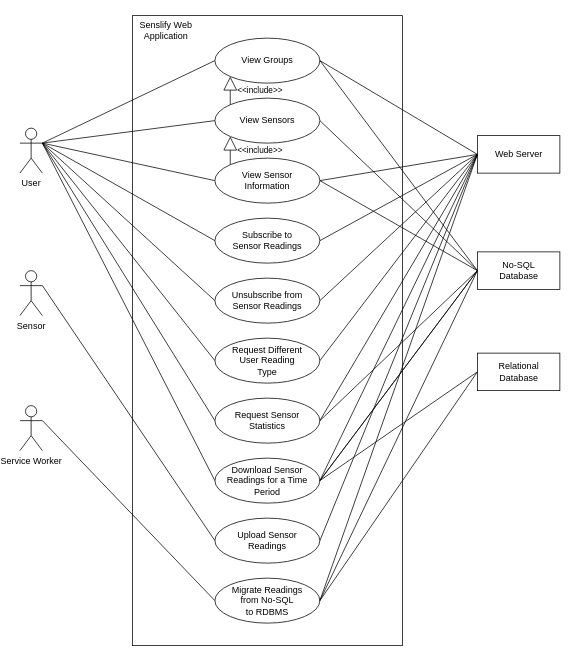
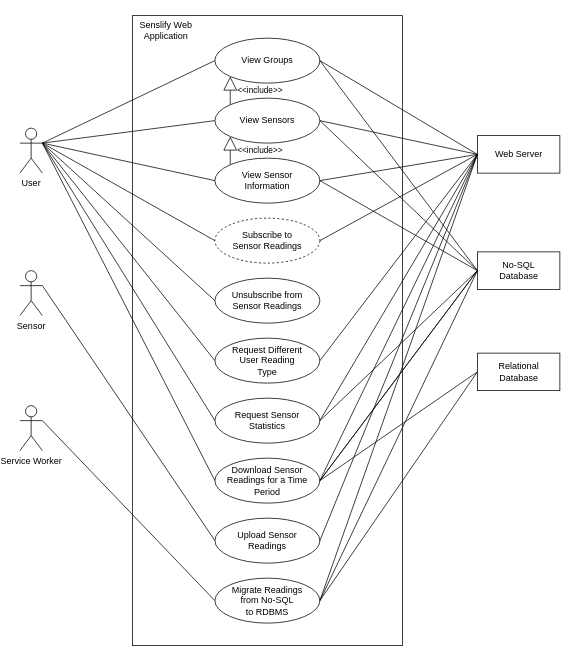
  <mxCell id="0" />
  <mxCell id="1" parent="0" />
  <mxCell id="2" value="" style="rounded=0;whiteSpace=wrap;html=1;" parent="1" vertex="1"><mxGeometry x="170" y="20" width="360" height="840" as="geometry" /></mxCell>
  <mxCell id="3" value="View Groups" style="ellipse;whiteSpace=wrap;html=1;" parent="1" vertex="1"><mxGeometry x="280" y="50" width="140" height="60" as="geometry" /></mxCell>
  <mxCell id="4" value="View Sensors" style="ellipse;whiteSpace=wrap;html=1;" parent="1" vertex="1"><mxGeometry x="280" y="130" width="140" height="60" as="geometry" /></mxCell>
  <mxCell id="5" value="&lt;div&gt;View Sensor&lt;/div&gt;&lt;div&gt;Information&lt;br&gt;&lt;/div&gt;" style="ellipse;whiteSpace=wrap;html=1;" parent="1" vertex="1"><mxGeometry x="280" y="210" width="140" height="60" as="geometry" /></mxCell>
  <mxCell id="6" value="&lt;div&gt;Upload Sensor&lt;/div&gt;&lt;div&gt;Readings&lt;br&gt;&lt;/div&gt;" style="ellipse;whiteSpace=wrap;html=1;" parent="1" vertex="1"><mxGeometry x="280" y="690" width="140" height="60" as="geometry" /></mxCell>
- <mxCell id="7" value="&lt;div&gt;Subscribe to &lt;br&gt;&lt;/div&gt;&lt;div&gt;Sensor Readings&lt;br&gt;&lt;/div&gt;" style="ellipse;whiteSpace=wrap;html=1;" parent="1" vertex="1"><mxGeometry x="280" y="290" width="140" height="60" as="geometry" /></mxCell>
+ <mxCell id="7" value="&lt;div&gt;Subscribe to &lt;br&gt;&lt;/div&gt;&lt;div&gt;Sensor Readings&lt;br&gt;&lt;/div&gt;" style="ellipse;whiteSpace=wrap;html=1;dashed=1;" parent="1" vertex="1"><mxGeometry x="280" y="290" width="140" height="60" as="geometry" /></mxCell>
  <mxCell id="8" value="&lt;div&gt;Unsubscribe from&lt;/div&gt;&lt;div&gt;Sensor Readings&lt;br&gt;&lt;/div&gt;" style="ellipse;whiteSpace=wrap;html=1;" parent="1" vertex="1"><mxGeometry x="280" y="370" width="140" height="60" as="geometry" /></mxCell>
  <mxCell id="9" value="&lt;div&gt;Request Sensor&lt;/div&gt;&lt;div&gt;Statistics&lt;br&gt;&lt;/div&gt;" style="ellipse;whiteSpace=wrap;html=1;" parent="1" vertex="1"><mxGeometry x="280" y="530" width="140" height="60" as="geometry" /></mxCell>
  <mxCell id="10" value="&lt;div&gt;Download Sensor &lt;br&gt;&lt;/div&gt;&lt;div&gt;Readings for a Time&lt;/div&gt;&lt;div&gt;Period&lt;br&gt;&lt;/div&gt;" style="ellipse;whiteSpace=wrap;html=1;" parent="1" vertex="1"><mxGeometry x="280" y="610" width="140" height="60" as="geometry" /></mxCell>
  <mxCell id="11" value="User" style="shape=umlActor;verticalLabelPosition=bottom;verticalAlign=top;html=1;" parent="1" vertex="1"><mxGeometry x="20" y="170" width="30" height="60" as="geometry" /></mxCell>
  <mxCell id="12" value="Sensor" style="shape=umlActor;verticalLabelPosition=bottom;verticalAlign=top;html=1;" parent="1" vertex="1"><mxGeometry x="20" y="360" width="30" height="60" as="geometry" /></mxCell>
  <mxCell id="13" value="Web Server" style="html=1;" parent="1" vertex="1"><mxGeometry x="630" y="180" width="110" height="50" as="geometry" /></mxCell>
  <mxCell id="14" value="No-SQL&lt;br&gt;Database" style="html=1;" parent="1" vertex="1"><mxGeometry x="630" y="335" width="110" height="50" as="geometry" /></mxCell>
  <mxCell id="15" value="&lt;div&gt;Relational&lt;/div&gt;&lt;div&gt;Database&lt;br&gt;&lt;/div&gt;" style="html=1;" parent="1" vertex="1"><mxGeometry x="630" y="470" width="110" height="50" as="geometry" /></mxCell>
  <mxCell id="16" value="Service Worker" style="shape=umlActor;verticalLabelPosition=bottom;verticalAlign=top;html=1;" parent="1" vertex="1"><mxGeometry x="20" y="540" width="30" height="60" as="geometry" /></mxCell>
  <mxCell id="17" value="&lt;div&gt;Migrate Readings&lt;/div&gt;&lt;div&gt;from No-SQL&lt;/div&gt;&lt;div&gt;to RDBMS&lt;br&gt;&lt;/div&gt;" style="ellipse;whiteSpace=wrap;html=1;" parent="1" vertex="1"><mxGeometry x="280" y="770" width="140" height="60" as="geometry" /></mxCell>
  <mxCell id="18" value="" style="endArrow=none;endFill=0;endSize=12;html=1;exitX=1;exitY=0.333;exitDx=0;exitDy=0;exitPerimeter=0;entryX=0;entryY=0.5;entryDx=0;entryDy=0;" parent="1" source="11" target="3" edge="1"><mxGeometry width="160" relative="1" as="geometry"><mxPoint x="290" y="490" as="sourcePoint" /><mxPoint x="450" y="490" as="targetPoint" /></mxGeometry></mxCell>
  <mxCell id="19" value="" style="endArrow=none;endFill=0;endSize=12;html=1;exitX=1;exitY=0.333;exitDx=0;exitDy=0;exitPerimeter=0;entryX=0;entryY=0.5;entryDx=0;entryDy=0;" parent="1" source="11" target="4" edge="1"><mxGeometry width="160" relative="1" as="geometry"><mxPoint x="60" y="200" as="sourcePoint" /><mxPoint x="290" y="90" as="targetPoint" /></mxGeometry></mxCell>
  <mxCell id="20" value="" style="endArrow=none;endFill=0;endSize=12;html=1;exitX=1;exitY=0.333;exitDx=0;exitDy=0;exitPerimeter=0;entryX=0;entryY=0.5;entryDx=0;entryDy=0;" parent="1" source="11" target="5" edge="1"><mxGeometry width="160" relative="1" as="geometry"><mxPoint x="60" y="200" as="sourcePoint" /><mxPoint x="290" y="170" as="targetPoint" /></mxGeometry></mxCell>
  <mxCell id="21" value="" style="endArrow=none;endFill=0;endSize=12;html=1;exitX=1;exitY=0.333;exitDx=0;exitDy=0;exitPerimeter=0;entryX=0;entryY=0.5;entryDx=0;entryDy=0;" parent="1" source="11" target="7" edge="1"><mxGeometry width="160" relative="1" as="geometry"><mxPoint x="70" y="210" as="sourcePoint" /><mxPoint x="300" y="180" as="targetPoint" /></mxGeometry></mxCell>
  <mxCell id="22" value="" style="endArrow=none;endFill=0;endSize=12;html=1;exitX=1;exitY=0.333;exitDx=0;exitDy=0;exitPerimeter=0;entryX=0;entryY=0.5;entryDx=0;entryDy=0;" parent="1" source="11" target="8" edge="1"><mxGeometry width="160" relative="1" as="geometry"><mxPoint x="80" y="220" as="sourcePoint" /><mxPoint x="310" y="190" as="targetPoint" /></mxGeometry></mxCell>
  <mxCell id="23" value="" style="endArrow=none;endFill=0;endSize=12;html=1;exitX=1;exitY=0.333;exitDx=0;exitDy=0;exitPerimeter=0;entryX=0;entryY=0.5;entryDx=0;entryDy=0;" parent="1" source="12" target="6" edge="1"><mxGeometry width="160" relative="1" as="geometry"><mxPoint x="90" y="230" as="sourcePoint" /><mxPoint x="320" y="200" as="targetPoint" /></mxGeometry></mxCell>
  <mxCell id="24" value="" style="endArrow=none;endFill=0;endSize=12;html=1;exitX=1;exitY=0.333;exitDx=0;exitDy=0;exitPerimeter=0;entryX=0;entryY=0.5;entryDx=0;entryDy=0;" parent="1" source="16" target="17" edge="1"><mxGeometry width="160" relative="1" as="geometry"><mxPoint x="100" y="240" as="sourcePoint" /><mxPoint x="330" y="210" as="targetPoint" /></mxGeometry></mxCell>
  <mxCell id="25" value="" style="endArrow=none;endFill=0;endSize=12;html=1;exitX=1;exitY=0.333;exitDx=0;exitDy=0;exitPerimeter=0;entryX=0;entryY=0.5;entryDx=0;entryDy=0;" parent="1" source="11" target="9" edge="1"><mxGeometry width="160" relative="1" as="geometry"><mxPoint x="110" y="250" as="sourcePoint" /><mxPoint x="340" y="220" as="targetPoint" /></mxGeometry></mxCell>
  <mxCell id="26" value="" style="endArrow=none;endFill=0;endSize=12;html=1;exitX=1;exitY=0.5;exitDx=0;exitDy=0;entryX=0;entryY=0.5;entryDx=0;entryDy=0;" parent="1" source="3" target="13" edge="1"><mxGeometry width="160" relative="1" as="geometry"><mxPoint x="290" y="490" as="sourcePoint" /><mxPoint x="450" y="490" as="targetPoint" /></mxGeometry></mxCell>
+ <mxCell id="27" value="" style="endArrow=none;endFill=0;endSize=12;html=1;exitX=1;exitY=0.5;exitDx=0;exitDy=0;entryX=0;entryY=0.5;entryDx=0;entryDy=0;" parent="1" source="4" target="13" edge="1"><mxGeometry width="160" relative="1" as="geometry"><mxPoint x="130" y="270" as="sourcePoint" /><mxPoint x="360" y="240" as="targetPoint" /></mxGeometry></mxCell>
  <mxCell id="28" value="" style="endArrow=none;endFill=0;endSize=12;html=1;exitX=1;exitY=0.5;exitDx=0;exitDy=0;entryX=0;entryY=0.5;entryDx=0;entryDy=0;" parent="1" source="5" target="13" edge="1"><mxGeometry width="160" relative="1" as="geometry"><mxPoint x="140" y="280" as="sourcePoint" /><mxPoint x="370" y="250" as="targetPoint" /></mxGeometry></mxCell>
  <mxCell id="29" value="" style="endArrow=none;endFill=0;endSize=12;html=1;exitX=1;exitY=0.5;exitDx=0;exitDy=0;entryX=0;entryY=0.5;entryDx=0;entryDy=0;" parent="1" source="7" target="13" edge="1"><mxGeometry width="160" relative="1" as="geometry"><mxPoint x="150" y="290" as="sourcePoint" /><mxPoint x="610" y="290" as="targetPoint" /></mxGeometry></mxCell>
- <mxCell id="30" value="" style="endArrow=none;endFill=0;endSize=12;html=1;exitX=1;exitY=0.5;exitDx=0;exitDy=0;entryX=0;entryY=0.5;entryDx=0;entryDy=0;" parent="1" source="8" target="13" edge="1"><mxGeometry width="160" relative="1" as="geometry"><mxPoint x="160" y="300" as="sourcePoint" /><mxPoint x="390" y="270" as="targetPoint" /></mxGeometry></mxCell>
  <mxCell id="31" value="" style="endArrow=none;endFill=0;endSize=12;html=1;exitX=1;exitY=0.5;exitDx=0;exitDy=0;entryX=0;entryY=0.5;entryDx=0;entryDy=0;" parent="1" source="9" target="13" edge="1"><mxGeometry width="160" relative="1" as="geometry"><mxPoint x="170" y="310" as="sourcePoint" /><mxPoint x="400" y="280" as="targetPoint" /></mxGeometry></mxCell>
  <mxCell id="32" value="" style="endArrow=none;endFill=0;endSize=12;html=1;entryX=0;entryY=0.5;entryDx=0;entryDy=0;exitX=1;exitY=0.5;exitDx=0;exitDy=0;" parent="1" source="10" target="13" edge="1"><mxGeometry width="160" relative="1" as="geometry"><mxPoint x="180" y="320" as="sourcePoint" /><mxPoint x="410" y="290" as="targetPoint" /></mxGeometry></mxCell>
  <mxCell id="33" value="" style="endArrow=none;endFill=0;endSize=12;html=1;exitX=1;exitY=0.333;exitDx=0;exitDy=0;exitPerimeter=0;entryX=0;entryY=0.5;entryDx=0;entryDy=0;" parent="1" source="11" target="10" edge="1"><mxGeometry width="160" relative="1" as="geometry"><mxPoint x="190" y="330" as="sourcePoint" /><mxPoint x="290" y="560" as="targetPoint" /></mxGeometry></mxCell>
  <mxCell id="34" value="" style="endArrow=none;endFill=0;endSize=12;html=1;exitX=1;exitY=0.5;exitDx=0;exitDy=0;entryX=0;entryY=0.5;entryDx=0;entryDy=0;" parent="1" source="6" target="13" edge="1"><mxGeometry width="160" relative="1" as="geometry"><mxPoint x="200" y="340" as="sourcePoint" /><mxPoint x="430" y="310" as="targetPoint" /></mxGeometry></mxCell>
  <mxCell id="35" value="" style="endArrow=none;endFill=0;endSize=12;html=1;exitX=1;exitY=0.5;exitDx=0;exitDy=0;entryX=0;entryY=0.5;entryDx=0;entryDy=0;" parent="1" source="17" target="13" edge="1"><mxGeometry width="160" relative="1" as="geometry"><mxPoint x="210" y="350" as="sourcePoint" /><mxPoint x="440" y="320" as="targetPoint" /></mxGeometry></mxCell>
  <mxCell id="36" value="&amp;lt;&amp;lt;include&amp;gt;&amp;gt;" style="endArrow=block;endSize=16;endFill=0;html=1;entryX=0;entryY=1;entryDx=0;entryDy=0;exitX=0;exitY=0;exitDx=0;exitDy=0;" parent="1" source="4" target="3" edge="1"><mxGeometry x="0.005" y="-39" width="160" relative="1" as="geometry"><mxPoint x="301" y="140" as="sourcePoint" /><mxPoint x="450" y="490" as="targetPoint" /><mxPoint as="offset" /></mxGeometry></mxCell>
  <mxCell id="37" value="&amp;lt;&amp;lt;include&amp;gt;&amp;gt;" style="endArrow=block;endSize=16;endFill=0;html=1;entryX=0;entryY=1;entryDx=0;entryDy=0;" parent="1" target="4" edge="1"><mxGeometry x="0.005" y="-39" width="160" relative="1" as="geometry"><mxPoint x="300.5" y="218.79" as="sourcePoint" /><mxPoint x="300.003" y="180.003" as="targetPoint" /><mxPoint as="offset" /></mxGeometry></mxCell>
  <mxCell id="38" value="" style="endArrow=none;endFill=0;endSize=12;html=1;exitX=1;exitY=0.5;exitDx=0;exitDy=0;entryX=0;entryY=0.5;entryDx=0;entryDy=0;" parent="1" source="3" target="14" edge="1"><mxGeometry width="160" relative="1" as="geometry"><mxPoint x="430" y="90" as="sourcePoint" /><mxPoint x="640" y="215" as="targetPoint" /></mxGeometry></mxCell>
  <mxCell id="39" value="" style="endArrow=none;endFill=0;endSize=12;html=1;entryX=0;entryY=0.5;entryDx=0;entryDy=0;exitX=1;exitY=0.5;exitDx=0;exitDy=0;" parent="1" source="4" target="14" edge="1"><mxGeometry width="160" relative="1" as="geometry"><mxPoint x="440" y="100" as="sourcePoint" /><mxPoint x="650" y="225" as="targetPoint" /></mxGeometry></mxCell>
  <mxCell id="40" value="" style="endArrow=none;endFill=0;endSize=12;html=1;exitX=1;exitY=0.5;exitDx=0;exitDy=0;entryX=0;entryY=0.5;entryDx=0;entryDy=0;" parent="1" source="5" target="14" edge="1"><mxGeometry width="160" relative="1" as="geometry"><mxPoint x="450" y="110" as="sourcePoint" /><mxPoint x="660" y="235" as="targetPoint" /></mxGeometry></mxCell>
  <mxCell id="41" value="" style="endArrow=none;endFill=0;endSize=12;html=1;exitX=1;exitY=0.5;exitDx=0;exitDy=0;entryX=0;entryY=0.5;entryDx=0;entryDy=0;" parent="1" source="9" target="14" edge="1"><mxGeometry width="160" relative="1" as="geometry"><mxPoint x="480" y="140" as="sourcePoint" /><mxPoint x="690" y="265" as="targetPoint" /></mxGeometry></mxCell>
  <mxCell id="42" value="" style="endArrow=none;endFill=0;endSize=12;html=1;entryX=0;entryY=0.5;entryDx=0;entryDy=0;exitX=1;exitY=0.5;exitDx=0;exitDy=0;" parent="1" source="10" target="14" edge="1"><mxGeometry width="160" relative="1" as="geometry"><mxPoint x="550" y="555" as="sourcePoint" /><mxPoint x="700" y="275" as="targetPoint" /></mxGeometry></mxCell>
  <mxCell id="43" value="" style="endArrow=none;endFill=0;endSize=12;html=1;exitX=1;exitY=0.5;exitDx=0;exitDy=0;entryX=0;entryY=0.5;entryDx=0;entryDy=0;" parent="1" source="10" target="15" edge="1"><mxGeometry width="160" relative="1" as="geometry"><mxPoint x="500" y="160" as="sourcePoint" /><mxPoint x="710" y="285" as="targetPoint" /></mxGeometry></mxCell>
  <mxCell id="44" value="" style="endArrow=none;endFill=0;endSize=12;html=1;entryX=0;entryY=0.5;entryDx=0;entryDy=0;" parent="1" target="14" edge="1"><mxGeometry width="160" relative="1" as="geometry"><mxPoint x="420" y="640" as="sourcePoint" /><mxPoint x="720" y="295" as="targetPoint" /></mxGeometry></mxCell>
  <mxCell id="45" value="" style="endArrow=none;endFill=0;endSize=12;html=1;exitX=1;exitY=0.5;exitDx=0;exitDy=0;entryX=0;entryY=0.5;entryDx=0;entryDy=0;" parent="1" source="17" target="14" edge="1"><mxGeometry width="160" relative="1" as="geometry"><mxPoint x="520" y="180" as="sourcePoint" /><mxPoint x="730" y="305" as="targetPoint" /></mxGeometry></mxCell>
  <mxCell id="46" value="" style="endArrow=none;endFill=0;endSize=12;html=1;exitX=1;exitY=0.5;exitDx=0;exitDy=0;entryX=0;entryY=0.5;entryDx=0;entryDy=0;" parent="1" source="17" target="15" edge="1"><mxGeometry width="160" relative="1" as="geometry"><mxPoint x="530" y="190" as="sourcePoint" /><mxPoint x="740" y="315" as="targetPoint" /></mxGeometry></mxCell>
  <mxCell id="47" value="Senslify Web Application" style="text;html=1;strokeColor=none;fillColor=none;align=center;verticalAlign=middle;whiteSpace=wrap;rounded=0;" parent="1" vertex="1"><mxGeometry x="170" y="30" width="90" height="20" as="geometry" /></mxCell>
  <mxCell id="48" value="&lt;div&gt;Request Different&lt;/div&gt;&lt;div&gt;User Reading&lt;br&gt;Type&lt;br&gt;&lt;/div&gt;" style="ellipse;whiteSpace=wrap;html=1;" vertex="1" parent="1"><mxGeometry x="280" y="450" width="140" height="60" as="geometry" /></mxCell>
  <mxCell id="49" value="" style="endArrow=none;html=1;entryX=0;entryY=0.5;entryDx=0;entryDy=0;" edge="1" parent="1" target="48"><mxGeometry width="50" height="50" relative="1" as="geometry"><mxPoint x="50" y="190" as="sourcePoint" /><mxPoint x="360" y="430" as="targetPoint" /></mxGeometry></mxCell>
  <mxCell id="50" value="" style="endArrow=none;html=1;exitX=1;exitY=0.5;exitDx=0;exitDy=0;entryX=0;entryY=0.5;entryDx=0;entryDy=0;" edge="1" parent="1" source="48" target="13"><mxGeometry width="50" height="50" relative="1" as="geometry"><mxPoint x="310" y="480" as="sourcePoint" /><mxPoint x="360" y="430" as="targetPoint" /></mxGeometry></mxCell>
